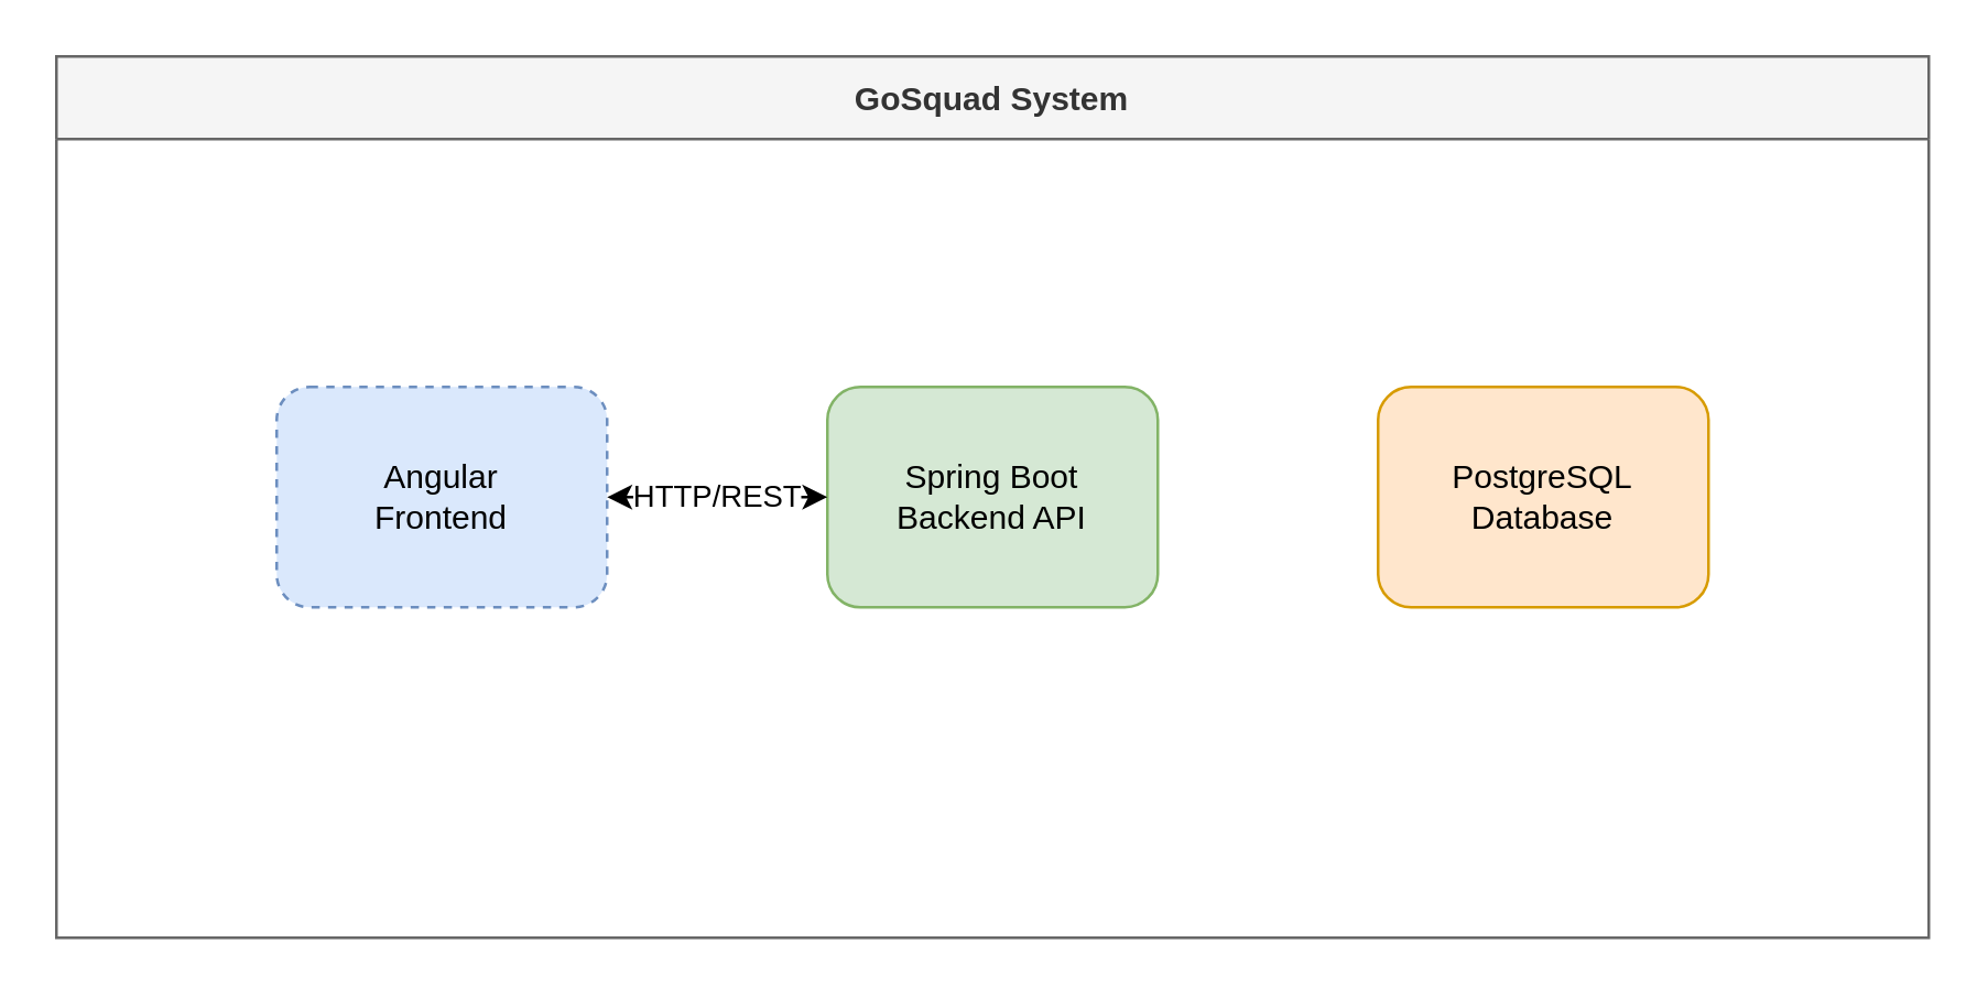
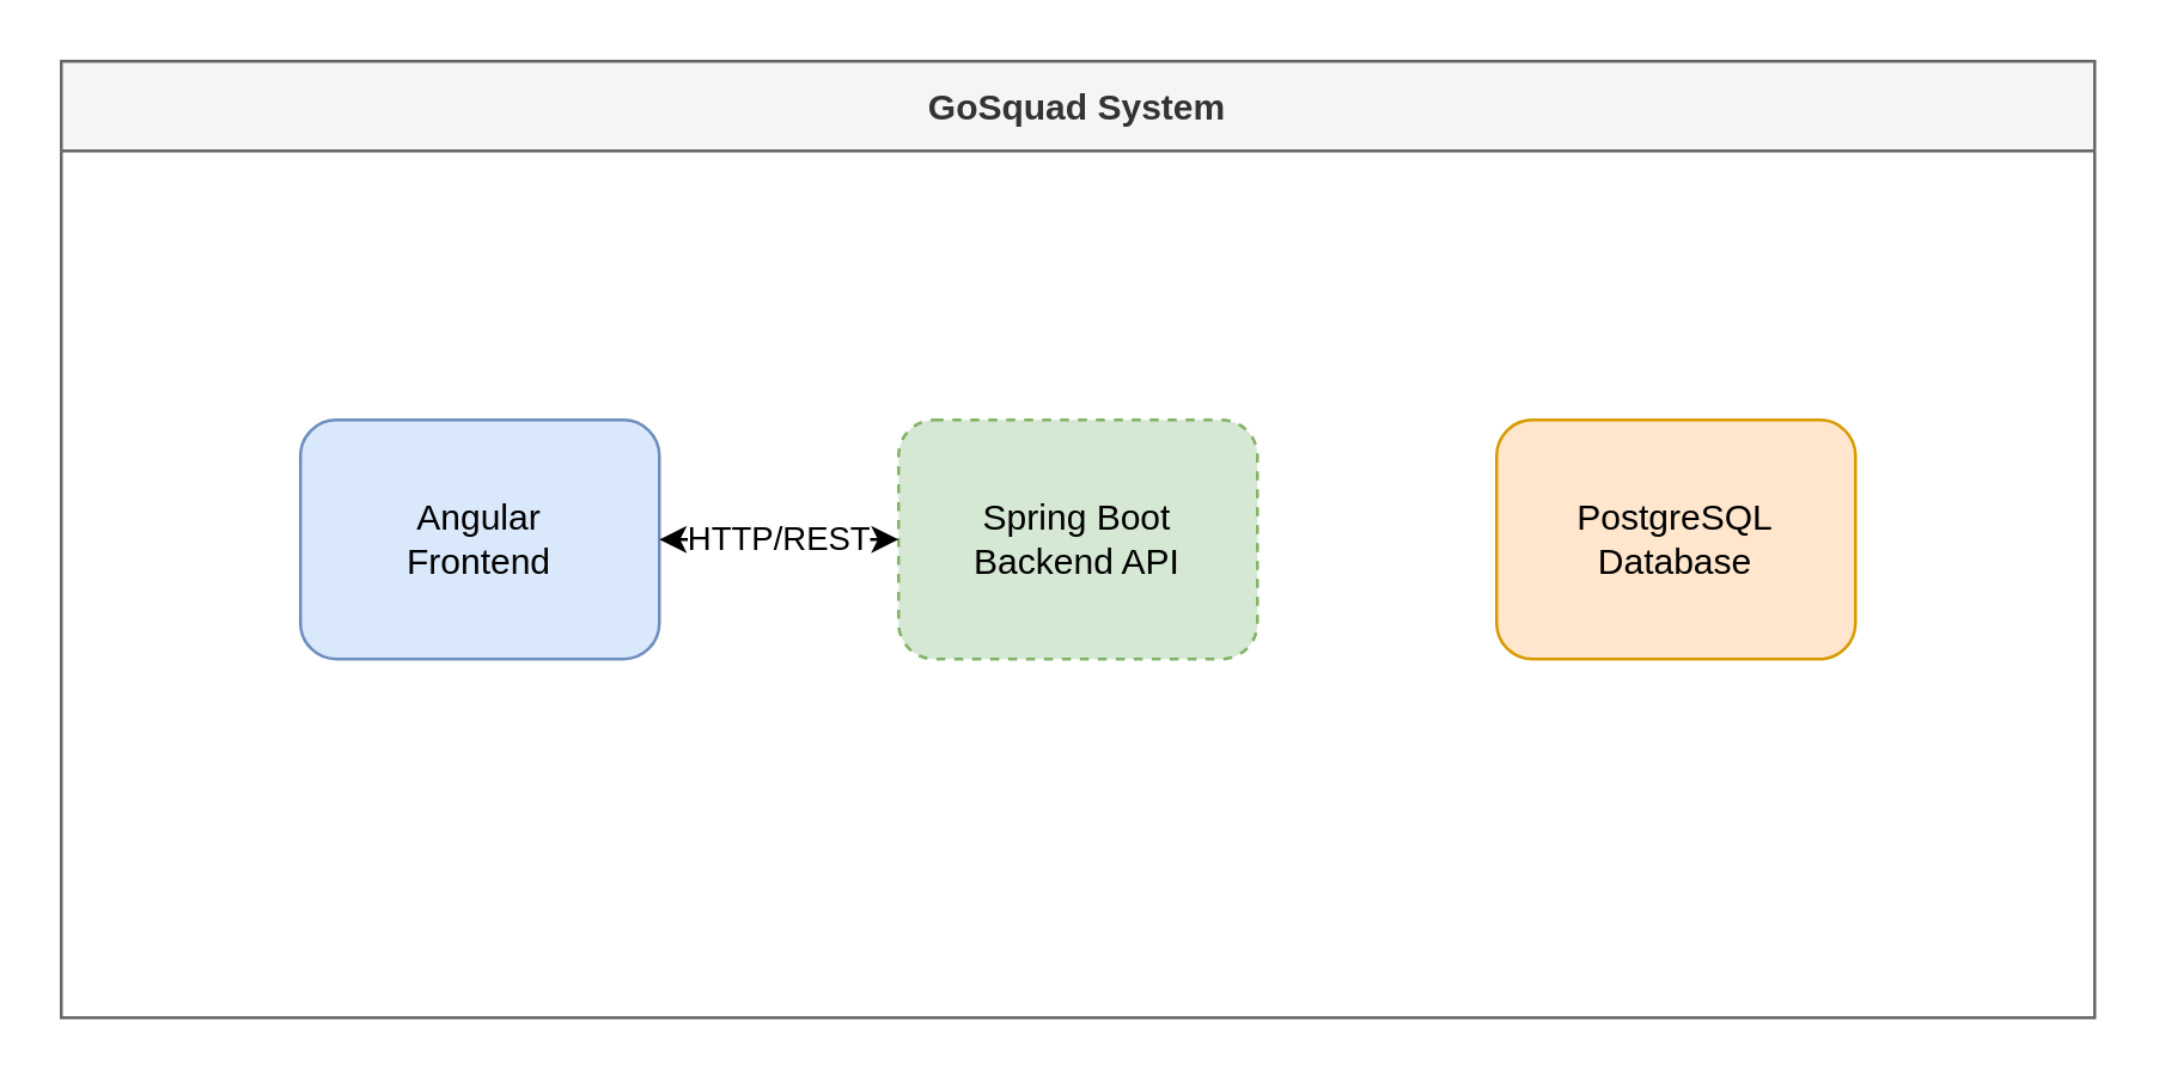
  <mxCell id="0" />
  <mxCell id="1" parent="0" />
  <mxCell id="2" value="GoSquad System" style="swimlane;startSize=30;fillColor=#f5f5f5;strokeColor=#666666;fontColor=#333333;" vertex="1" parent="1"><mxGeometry x="20" y="20" width="680" height="320" as="geometry" /></mxCell>
- <mxCell id="3" value="Angular&#10;Frontend" style="rounded=1;whiteSpace=wrap;html=1;fillColor=#dae8fc;strokeColor=#6c8ebf;dashed=1;" vertex="1" parent="2"><mxGeometry x="80" y="120" width="120" height="80" as="geometry" /></mxCell>
- <mxCell id="4" value="Spring Boot&#10;Backend API" style="rounded=1;whiteSpace=wrap;html=1;fillColor=#d5e8d4;strokeColor=#82b366;" vertex="1" parent="2"><mxGeometry x="280" y="120" width="120" height="80" as="geometry" /></mxCell>
+ <mxCell id="3" value="Angular&#10;Frontend" style="rounded=1;whiteSpace=wrap;html=1;fillColor=#dae8fc;strokeColor=#6c8ebf;" vertex="1" parent="2"><mxGeometry x="80" y="120" width="120" height="80" as="geometry" /></mxCell>
+ <mxCell id="4" value="Spring Boot&#10;Backend API" style="rounded=1;whiteSpace=wrap;html=1;fillColor=#d5e8d4;strokeColor=#82b366;dashed=1;" vertex="1" parent="2"><mxGeometry x="280" y="120" width="120" height="80" as="geometry" /></mxCell>
  <mxCell id="5" value="PostgreSQL&#10;Database" style="rounded=1;whiteSpace=wrap;html=1;fillColor=#ffe6cc;strokeColor=#d79b00;" vertex="1" parent="2"><mxGeometry x="480" y="120" width="120" height="80" as="geometry" /></mxCell>
  <mxCell id="6" value="HTTP/REST" style="endArrow=classic;startArrow=classic;html=1;entryX=0;entryY=0.5;entryDx=0;entryDy=0;exitX=1;exitY=0.5;exitDx=0;exitDy=0;" edge="1" parent="2" source="3" target="4"><mxGeometry width="50" height="50" relative="1" as="geometry"><mxPoint x="200" y="160" as="sourcePoint" /><mxPoint x="250" y="110" as="targetPoint" /></mxGeometry></mxCell>
